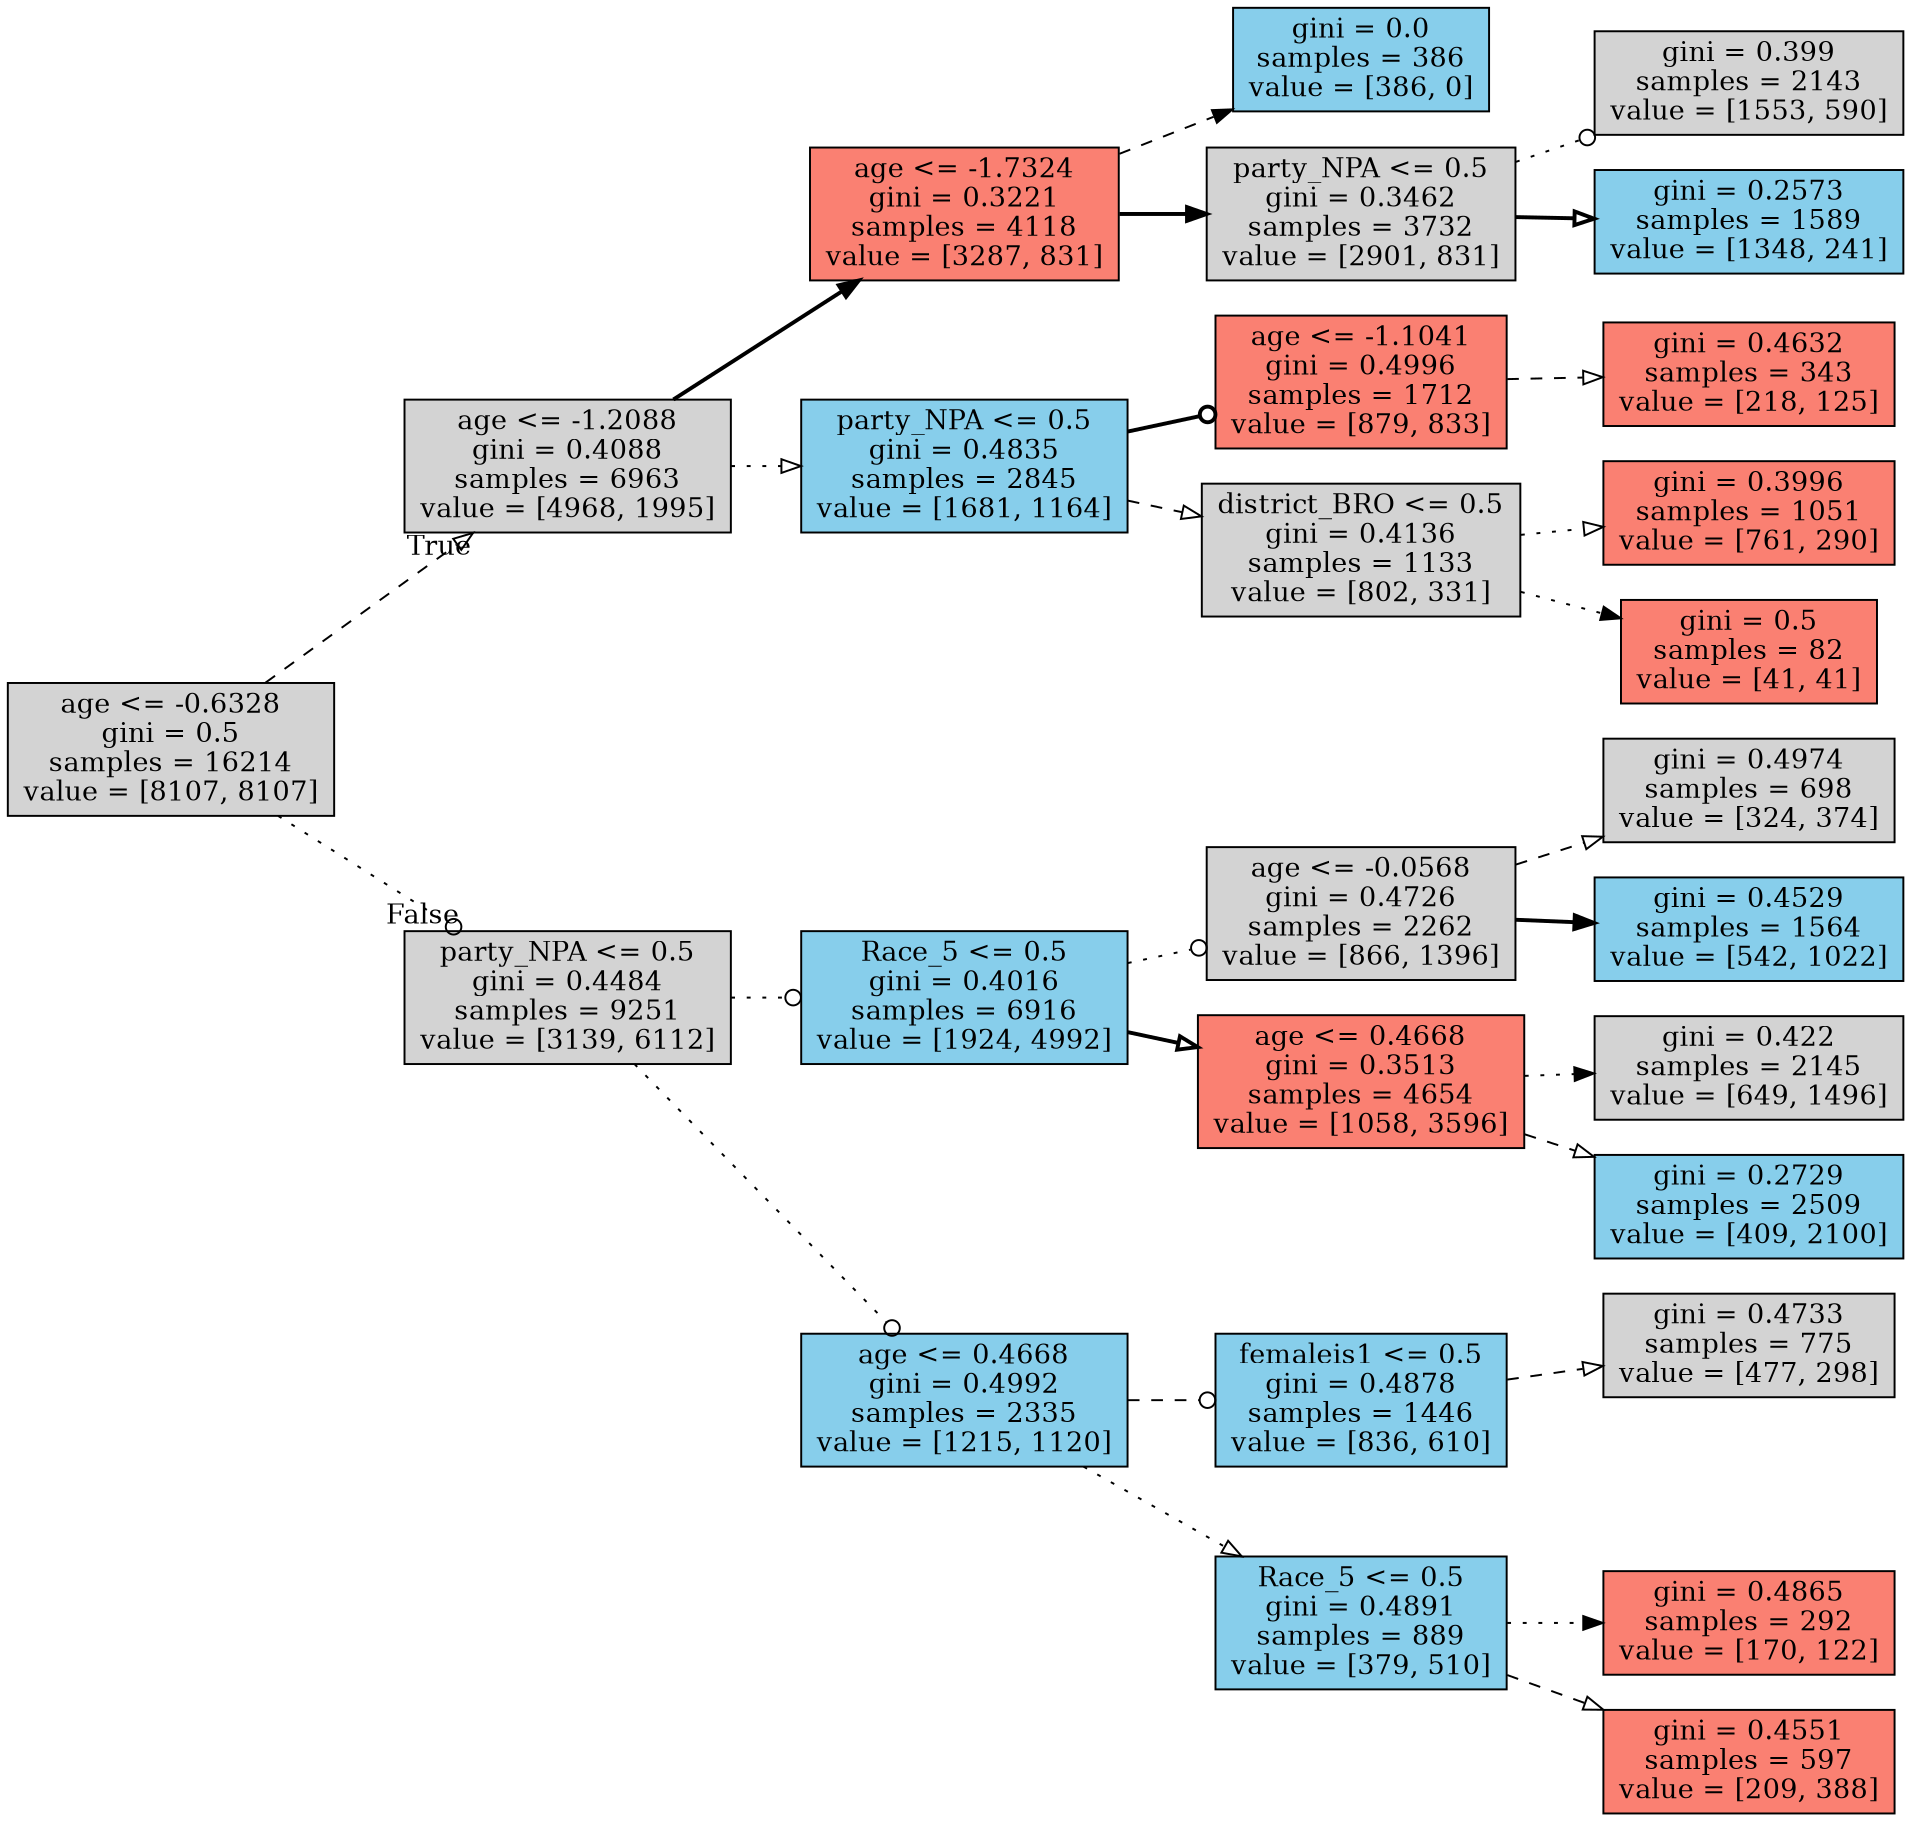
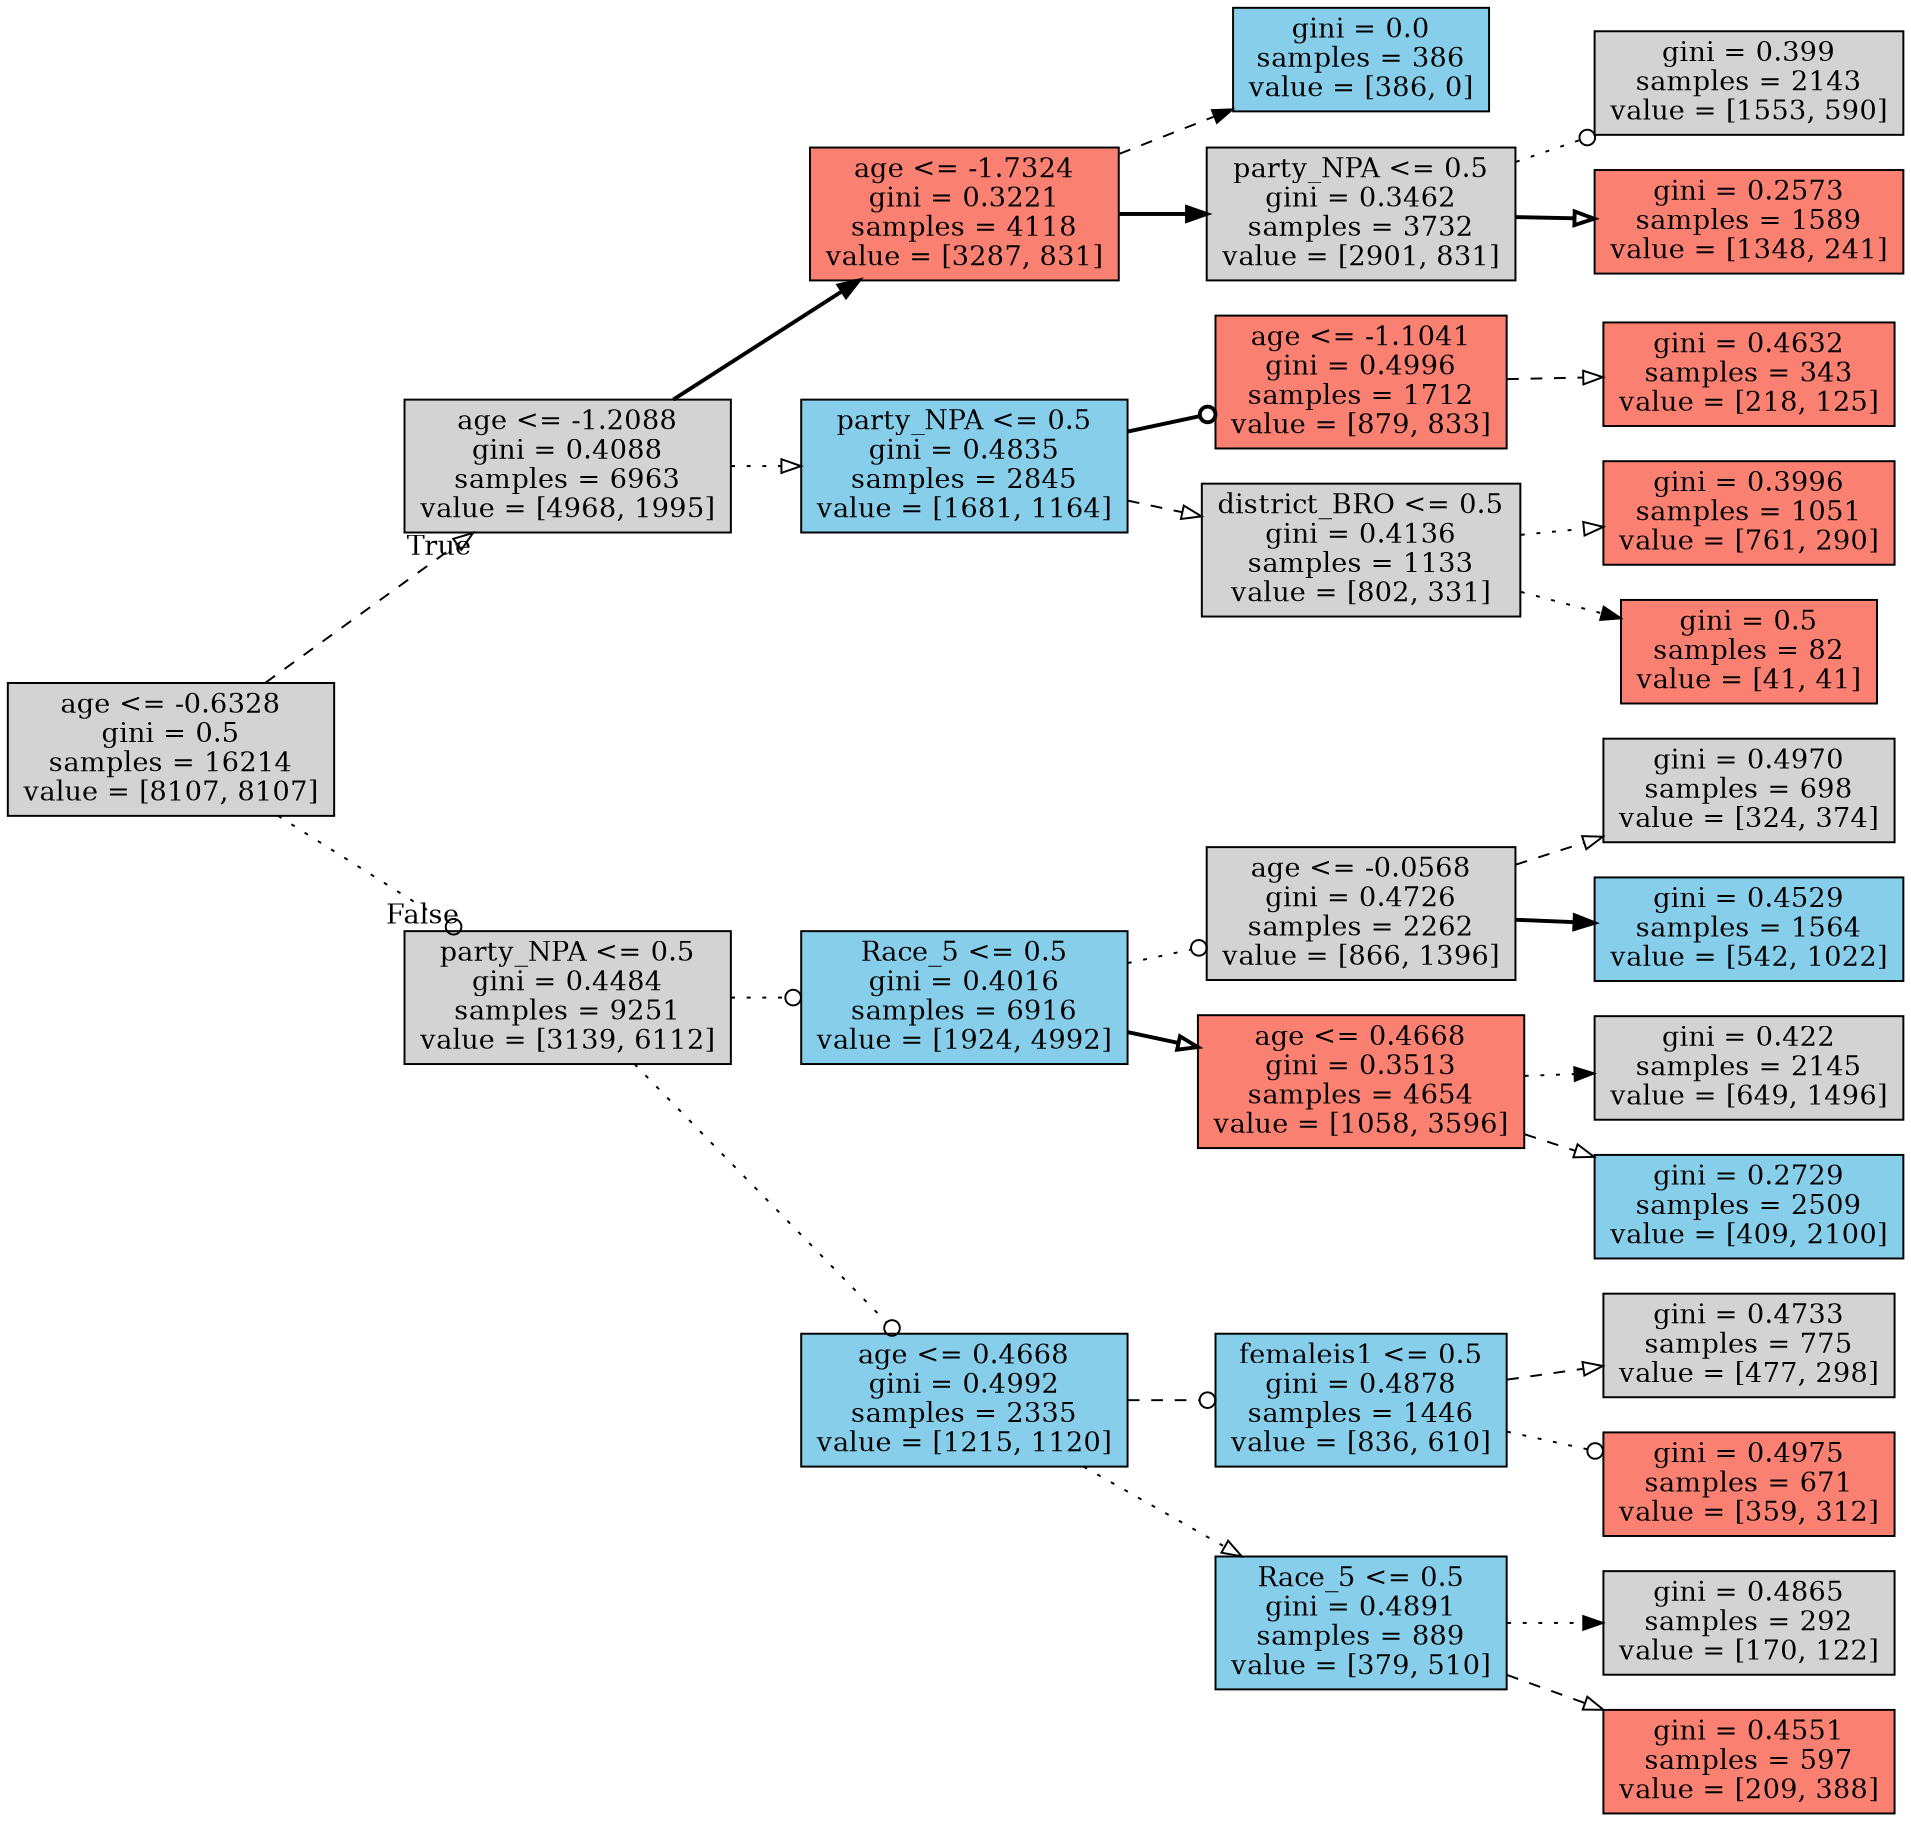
  digraph {
    rankdir=LR
    node [fillcolor=lightgrey shape=box style=filled]
    edge [arrowhead=onormal style=dotted]
    n1 [label="age <= -0.6328\ngini = 0.5\nsamples = 16214\nvalue = [8107, 8107]"]
    n2 [label="age <= -1.2088\ngini = 0.4088\nsamples = 6963\nvalue = [4968, 1995]"]
    n3 [label="party_NPA <= 0.5\ngini = 0.4484\nsamples = 9251\nvalue = [3139, 6112]"]
    n4 [fillcolor=salmon label="age <= -1.7324\ngini = 0.3221\nsamples = 4118\nvalue = [3287, 831]"]
    n5 [fillcolor=skyblue label="party_NPA <= 0.5\ngini = 0.4835\nsamples = 2845\nvalue = [1681, 1164]"]
    n6 [fillcolor=skyblue label="Race_5 <= 0.5\ngini = 0.4016\nsamples = 6916\nvalue = [1924, 4992]"]
    n7 [fillcolor=skyblue label="age <= 0.4668\ngini = 0.4992\nsamples = 2335\nvalue = [1215, 1120]"]
    n8 [fillcolor=skyblue label="gini = 0.0\nsamples = 386\nvalue = [386, 0]"]
    n9 [label="party_NPA <= 0.5\ngini = 0.3462\nsamples = 3732\nvalue = [2901, 831]"]
    n10 [fillcolor=salmon label="age <= -1.1041\ngini = 0.4996\nsamples = 1712\nvalue = [879, 833]"]
    n11 [label="district_BRO <= 0.5\ngini = 0.4136\nsamples = 1133\nvalue = [802, 331]"]
    n12 [label="gini = 0.399\nsamples = 2143\nvalue = [1553, 590]"]
-   n13 [fillcolor=skyblue label="gini = 0.2573\nsamples = 1589\nvalue = [1348, 241]"]
+   n13 [fillcolor=salmon label="gini = 0.2573\nsamples = 1589\nvalue = [1348, 241]"]
    n14 [fillcolor=salmon label="gini = 0.4632\nsamples = 343\nvalue = [218, 125]"]
    n15 [fillcolor=salmon label="gini = 0.3996\nsamples = 1051\nvalue = [761, 290]"]
    n16 [fillcolor=salmon label="gini = 0.5\nsamples = 82\nvalue = [41, 41]"]
    n17 [label="age <= -0.0568\ngini = 0.4726\nsamples = 2262\nvalue = [866, 1396]"]
    n18 [fillcolor=salmon label="age <= 0.4668\ngini = 0.3513\nsamples = 4654\nvalue = [1058, 3596]"]
    n19 [fillcolor=skyblue label="femaleis1 <= 0.5\ngini = 0.4878\nsamples = 1446\nvalue = [836, 610]"]
    n20 [fillcolor=skyblue label="Race_5 <= 0.5\ngini = 0.4891\nsamples = 889\nvalue = [379, 510]"]
-   n21 [label="gini = 0.4974\nsamples = 698\nvalue = [324, 374]"]
+   n21 [label="gini = 0.4970\nsamples = 698\nvalue = [324, 374]"]
    n22 [fillcolor=skyblue label="gini = 0.4529\nsamples = 1564\nvalue = [542, 1022]"]
    n23 [label="gini = 0.422\nsamples = 2145\nvalue = [649, 1496]"]
    n24 [fillcolor=skyblue label="gini = 0.2729\nsamples = 2509\nvalue = [409, 2100]"]
    n25 [label="gini = 0.4733\nsamples = 775\nvalue = [477, 298]"]
-   n27 [fillcolor=salmon label="gini = 0.4865\nsamples = 292\nvalue = [170, 122]"]
+   n26 [fillcolor=salmon label="gini = 0.4975\nsamples = 671\nvalue = [359, 312]"]
+   n27 [label="gini = 0.4865\nsamples = 292\nvalue = [170, 122]"]
    n28 [fillcolor=salmon label="gini = 0.4551\nsamples = 597\nvalue = [209, 388]"]
    n1 -> n2 [headlabel=True labelangle=45 labeldistance=2.5 style=dashed]
    n1 -> n3 [arrowhead=odot headlabel=False labelangle=-45 labeldistance=2.5]
    n2 -> n4 [arrowhead=normal style=bold]
    n2 -> n5
    n3 -> n6 [arrowhead=odot]
    n3 -> n7 [arrowhead=odot]
    n4 -> n8 [arrowhead=normal style=dashed]
    n4 -> n9 [arrowhead=normal style=bold]
    n5 -> n10 [arrowhead=odot style=bold]
    n5 -> n11 [style=dashed]
    n6 -> n17 [arrowhead=odot]
    n6 -> n18 [style=bold]
    n7 -> n19 [arrowhead=odot style=dashed]
    n7 -> n20
    n9 -> n12 [arrowhead=odot]
    n9 -> n13 [style=bold]
    n10 -> n14 [style=dashed]
    n11 -> n15
    n11 -> n16 [arrowhead=normal]
    n17 -> n21 [style=dashed]
    n17 -> n22 [arrowhead=normal style=bold]
    n18 -> n23 [arrowhead=normal]
    n18 -> n24 [style=dashed]
    n19 -> n25 [style=dashed]
+   n19 -> n26 [arrowhead=odot]
    n20 -> n27 [arrowhead=normal]
    n20 -> n28 [style=dashed]
  }
